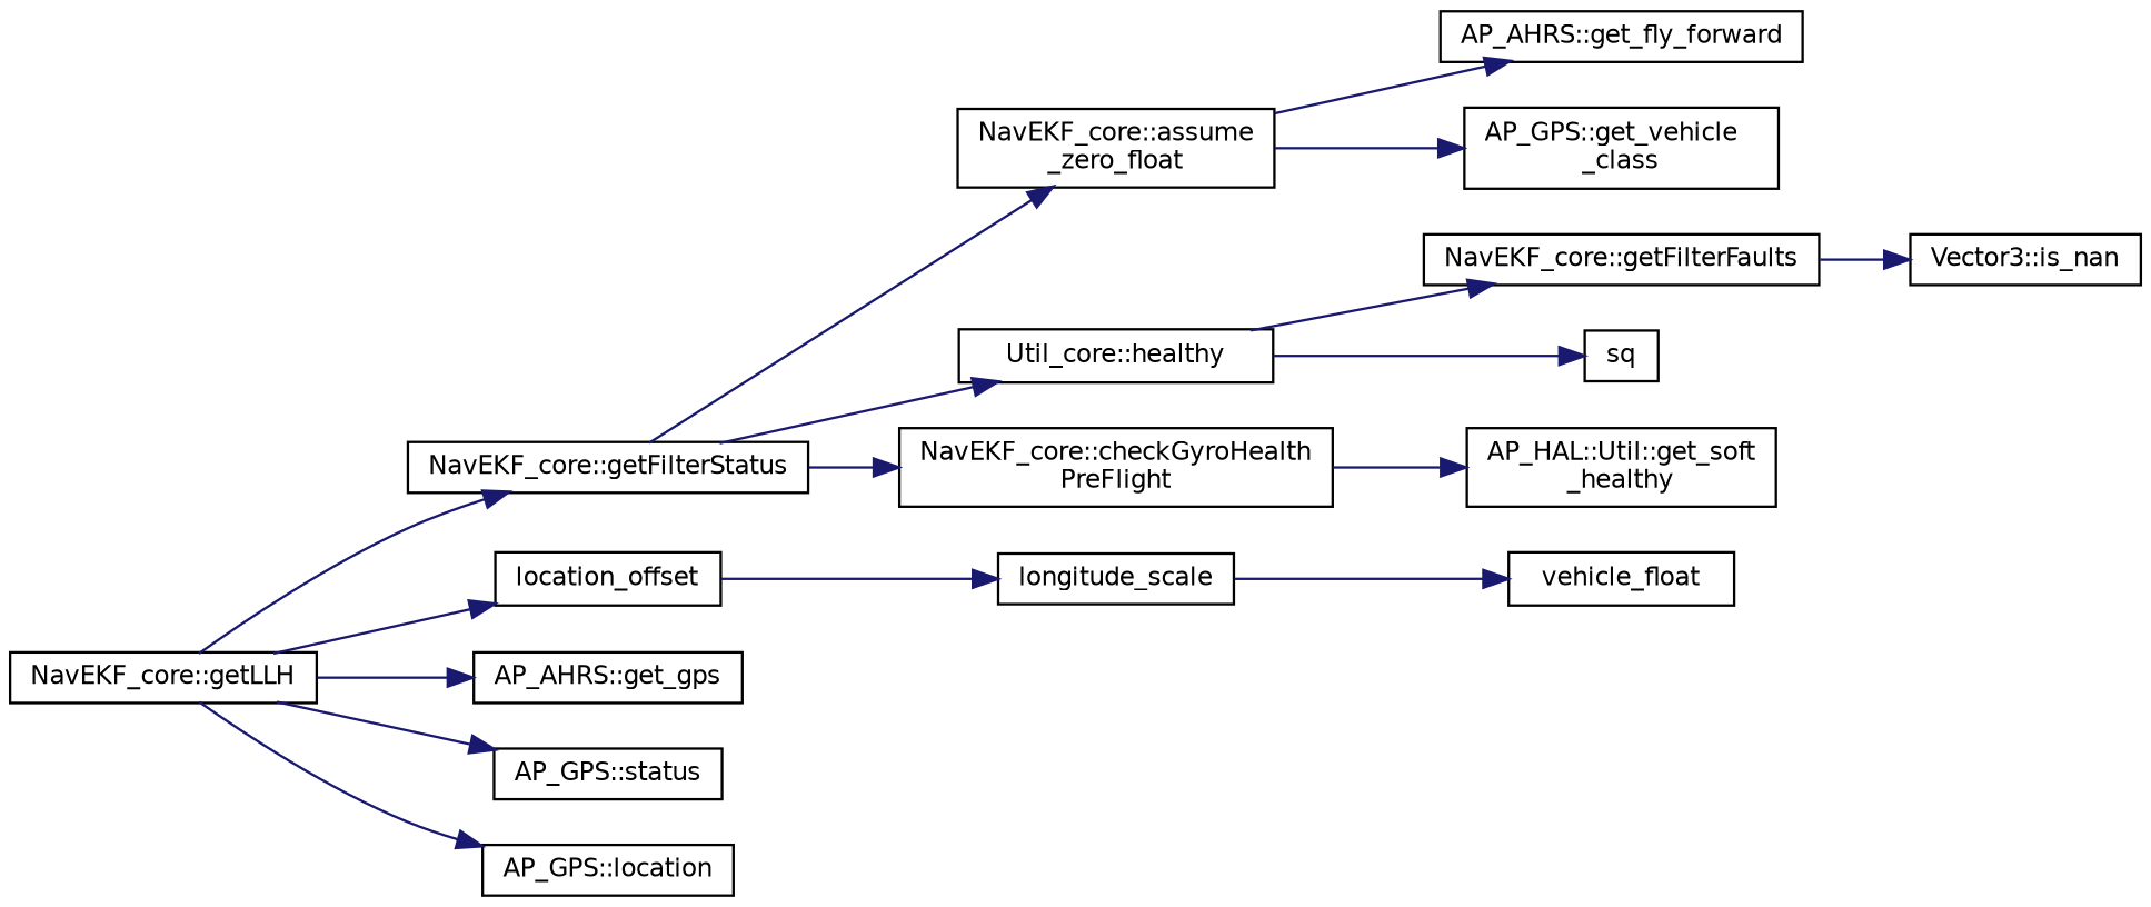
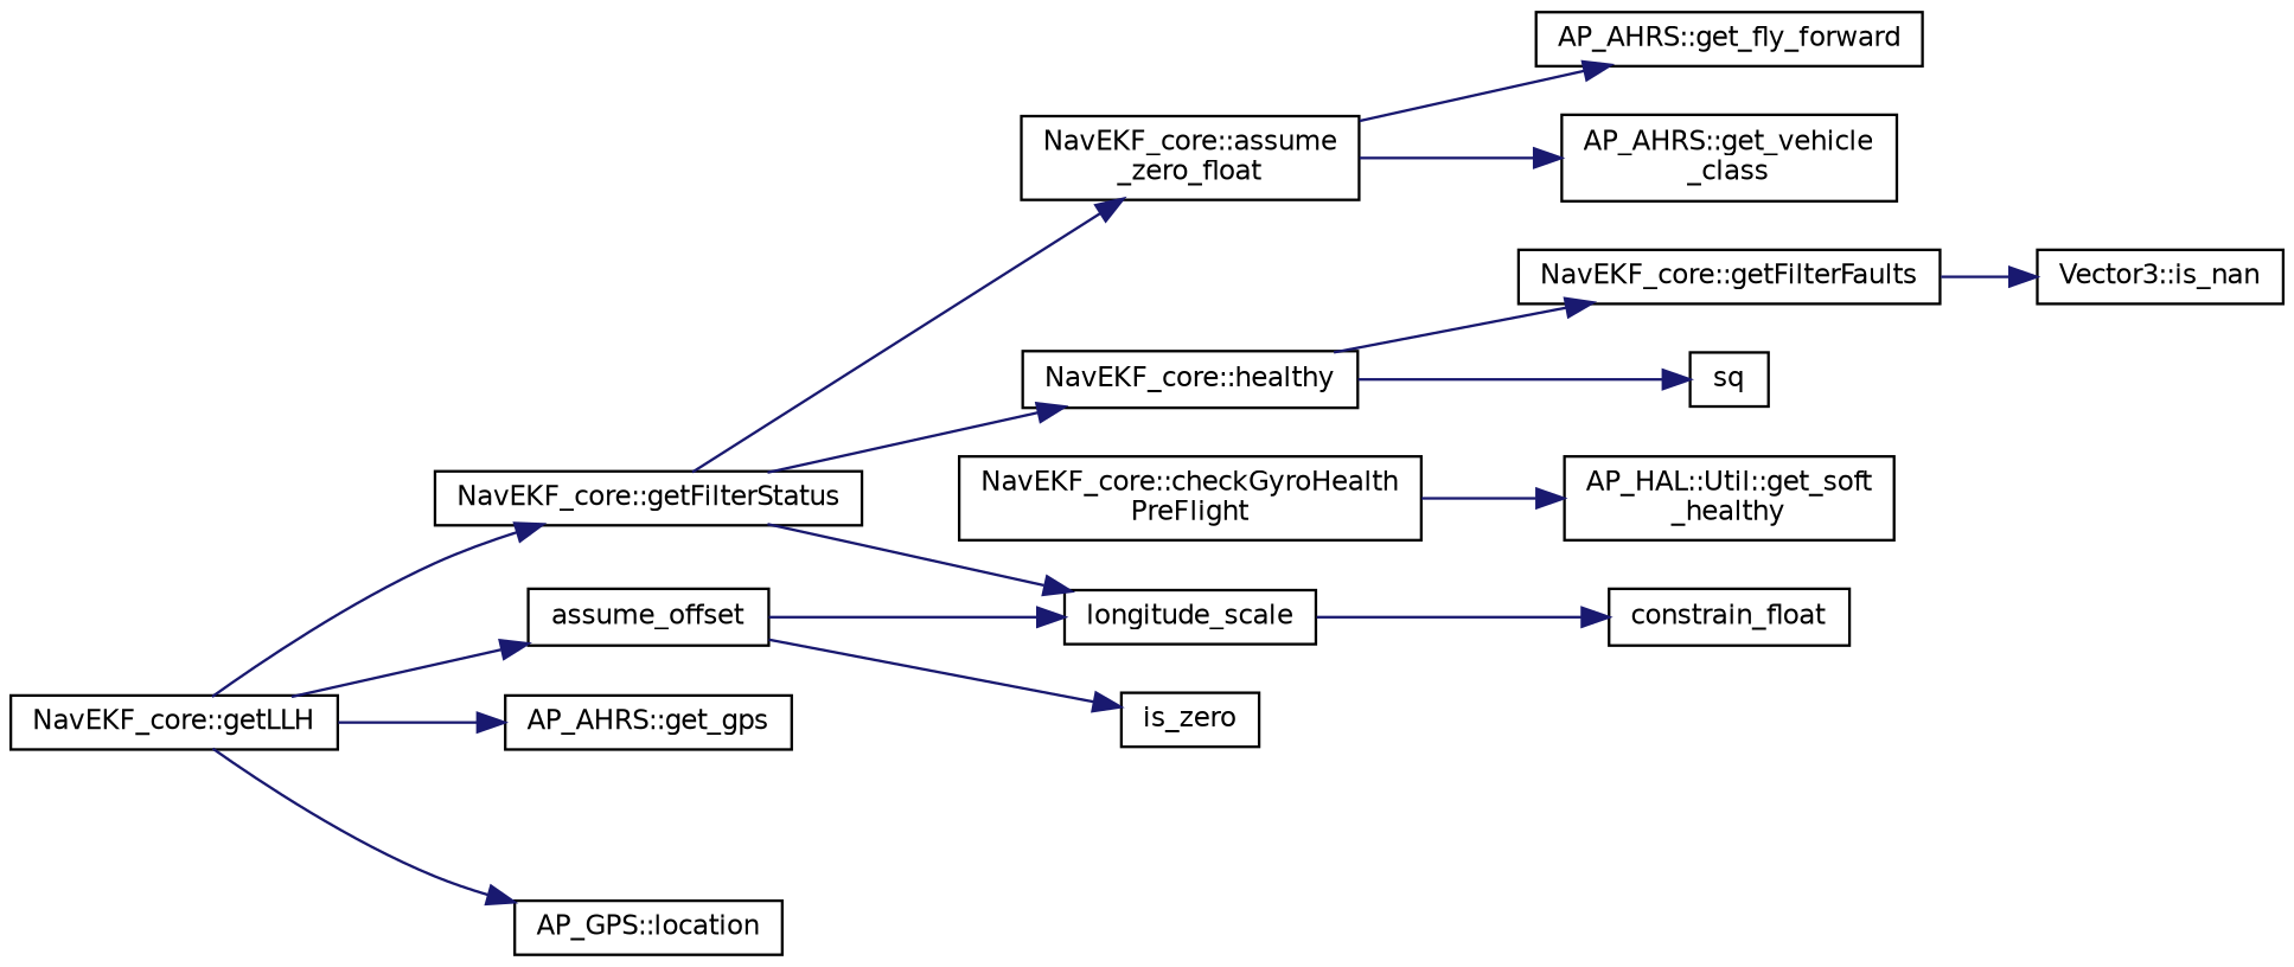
  digraph {
    rankdir=LR
    node [color=black fillcolor=white fontname=Helvetica fontsize=10 shape=record style=filled]
    edge [color=midnightblue fontname=Helvetica fontsize=10 labelfontname=Helvetica labelfontsize=10 style=solid]
    n1 [height=0.2 label="NavEKF_core::getLLH" width=0.4]
    n2 [height=0.2 label="NavEKF_core::getFilterStatus" width=0.4]
-   n3 [height=0.2 label=location_offset width=0.4]
+   n3 [height=0.2 label=assume_offset width=0.4]
    n4 [height=0.2 label="AP_AHRS::get_gps" width=0.4]
-   n5 [height=0.2 label="AP_GPS::status" width=0.4]
    n6 [height=0.2 label="AP_GPS::location" width=0.4]
    n7 [height=0.2 label="NavEKF_core::assume\l_zero_float" width=0.4]
-   n8 [height=0.2 label="Util_core::healthy" width=0.4]
+   n8 [height=0.2 label="NavEKF_core::healthy" width=0.4]
    n9 [height=0.2 label="NavEKF_core::checkGyroHealth\lPreFlight" width=0.4]
+   n10 [height=0.2 label=is_zero width=0.4]
    n11 [height=0.2 label=longitude_scale width=0.4]
    n12 [height=0.2 label="AP_AHRS::get_fly_forward" width=0.4]
-   n13 [height=0.2 label="AP_GPS::get_vehicle\l_class" width=0.4]
+   n13 [height=0.2 label="AP_AHRS::get_vehicle\l_class" width=0.4]
    n14 [height=0.2 label="NavEKF_core::getFilterFaults" width=0.4]
    n15 [height=0.2 label=sq width=0.4]
    n16 [height=0.2 label="AP_HAL::Util::get_soft\l_healthy" width=0.4]
    n17 [height=0.2 label="Vector3::is_nan" width=0.4]
-   n18 [height=0.2 label=vehicle_float width=0.4]
+   n18 [height=0.2 label=constrain_float width=0.4]
    n1 -> n2
    n1 -> n3
    n1 -> n4
-   n1 -> n5
    n1 -> n6
    n2 -> n7
    n2 -> n8
-   n2 -> n9
+   n2 -> n11
+   n3 -> n10
    n3 -> n11
    n7 -> n12
    n7 -> n13
    n8 -> n14
    n8 -> n15
    n9 -> n16
    n11 -> n18
    n14 -> n17
  }
